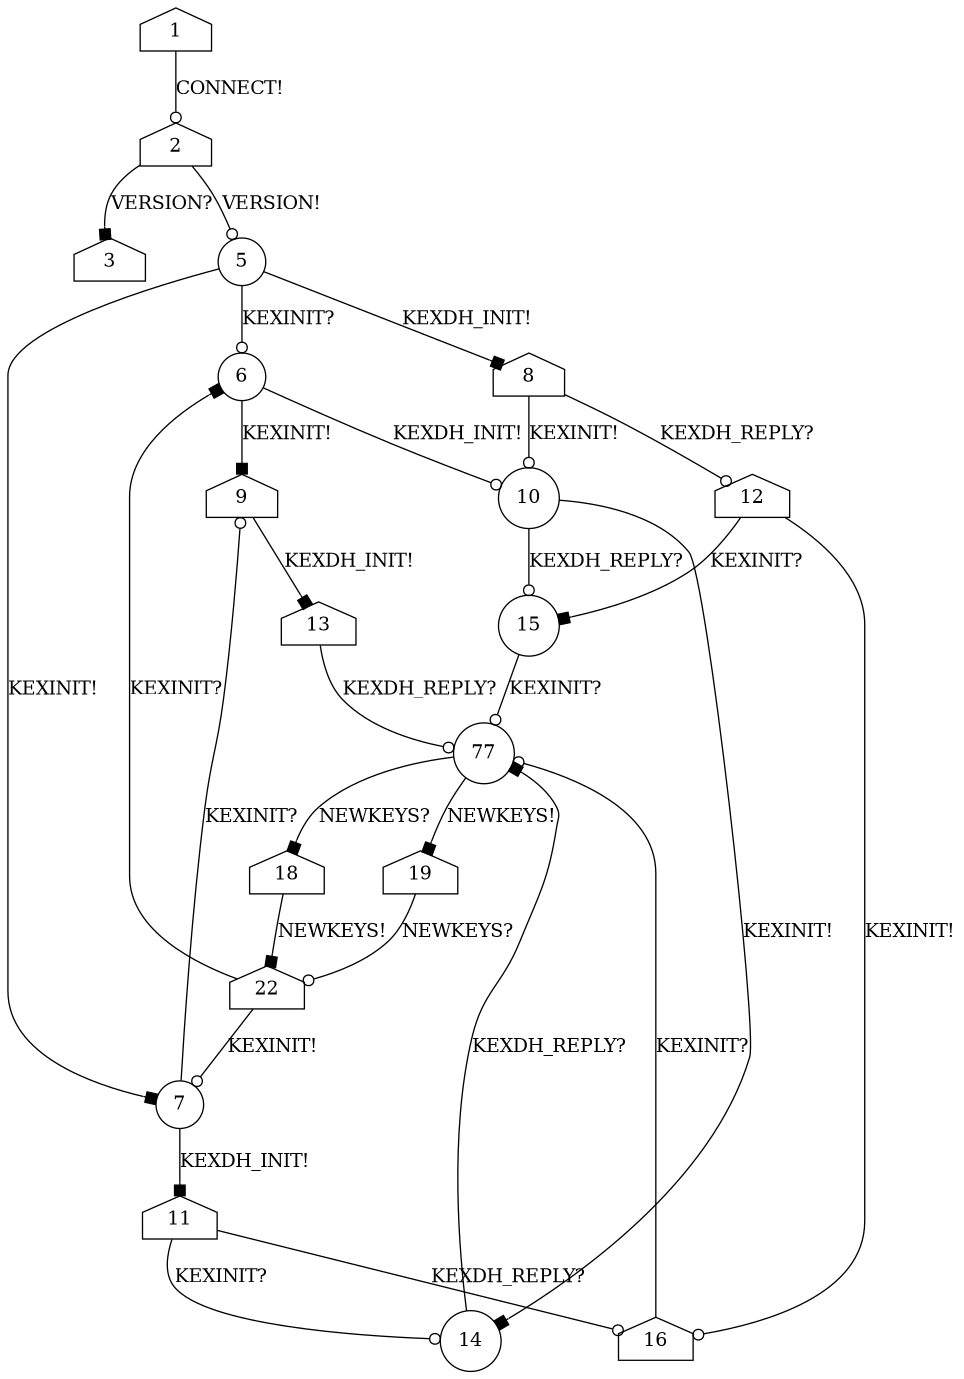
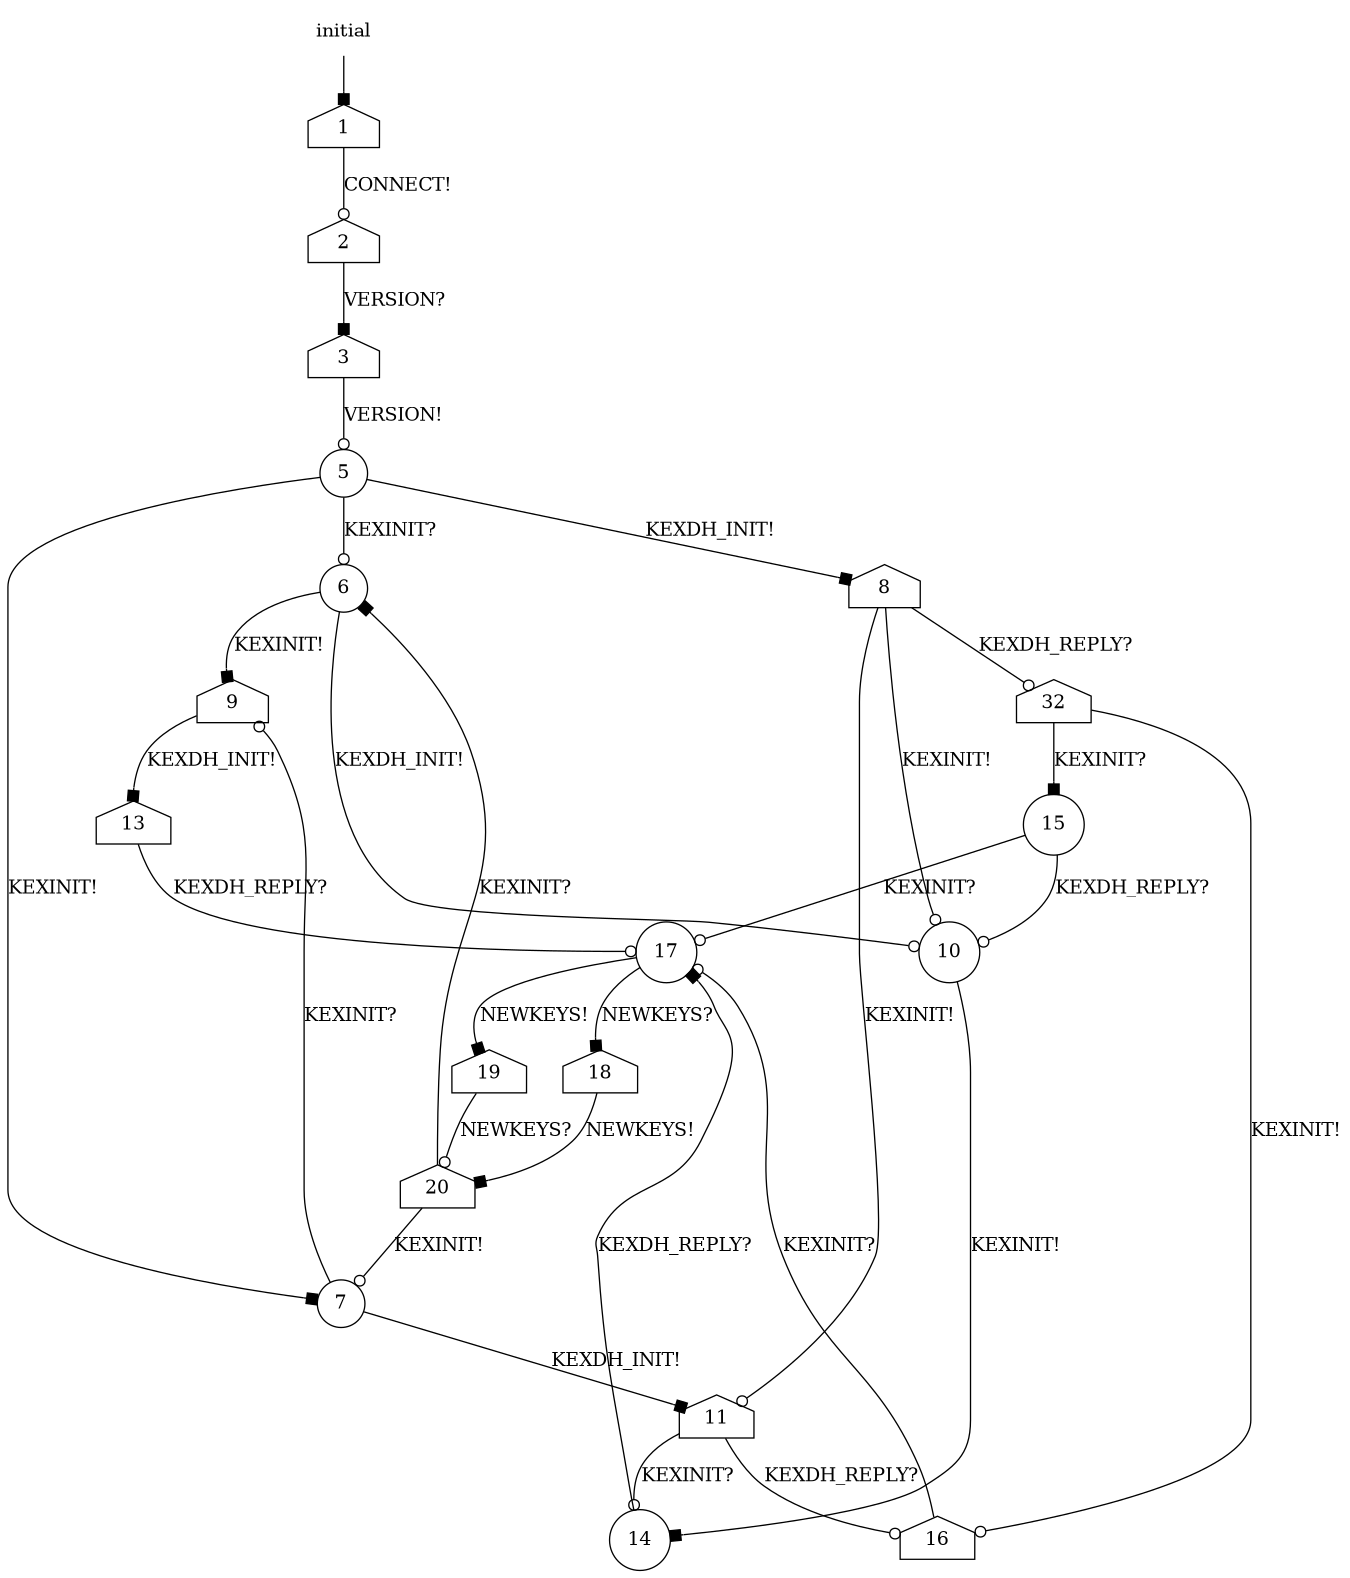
  digraph {
    node [shape=house]
    edge [arrowhead=odot]
+   initial [shape=plaintext]
    1
    2
    3
    5 [shape=circle]
    6 [shape=circle]
    7 [shape=circle]
    8
    9
    10 [shape=circle]
    11
-   12
+   12 [label=32]
    13
    14 [shape=circle]
    15 [shape=circle]
    16
-   17 [shape=circle label=77]
+   17 [shape=circle]
    18
    19
-   20 [label=22]
+   20
+   initial -> 1 [arrowhead=box]
    1 -> 2 [label="CONNECT!"]
    2 -> 3 [arrowhead=box label="VERSION?"]
-   2 -> 5 [label="VERSION!"]
+   3 -> 5 [label="VERSION!"]
    5 -> 6 [label="KEXINIT?"]
    5 -> 7 [arrowhead=box label="KEXINIT!"]
    5 -> 8 [arrowhead=box label="KEXDH_INIT!"]
    6 -> 9 [arrowhead=box label="KEXINIT!"]
    6 -> 10 [label="KEXDH_INIT!"]
    7 -> 9 [label="KEXINIT?"]
    7 -> 11 [arrowhead=box label="KEXDH_INIT!"]
    8 -> 10 [label="KEXINIT!"]
+   8 -> 11 [label="KEXINIT!"]
    8 -> 12 [label="KEXDH_REPLY?"]
    9 -> 13 [arrowhead=box label="KEXDH_INIT!"]
    10 -> 14 [arrowhead=box label="KEXINIT!"]
-   10 -> 15 [label="KEXDH_REPLY?"]
+   15 -> 10 [label="KEXDH_REPLY?"]
    11 -> 14 [label="KEXINIT?"]
    11 -> 16 [label="KEXDH_REPLY?"]
    12 -> 15 [arrowhead=box label="KEXINIT?"]
    12 -> 16 [label="KEXINIT!"]
    13 -> 17 [label="KEXDH_REPLY?"]
    14 -> 17 [arrowhead=box label="KEXDH_REPLY?"]
    15 -> 17 [label="KEXINIT?"]
    16 -> 17 [label="KEXINIT?"]
    17 -> 18 [arrowhead=box label="NEWKEYS?"]
    17 -> 19 [arrowhead=box label="NEWKEYS!"]
    18 -> 20 [arrowhead=box label="NEWKEYS!"]
    19 -> 20 [label="NEWKEYS?"]
    20 -> 6 [arrowhead=box label="KEXINIT?"]
    20 -> 7 [label="KEXINIT!"]
  }
